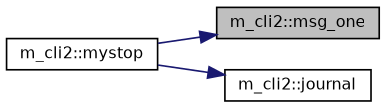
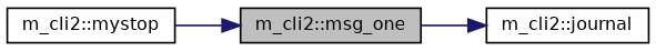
  digraph {
    rankdir=LR
    node [color=black fillcolor=white fontname=Helvetica fontsize=10 shape=record style=filled]
    edge [color=midnightblue fontname=Helvetica fontsize=10 labelfontname=Helvetica labelfontsize=10 style=solid]
    n1 [fillcolor=grey75 fontcolor=black height=0.2 label="m_cli2::msg_one" width=0.4]
    n2 [height=0.2 label="m_cli2::mystop" width=0.4]
    n3 [height=0.2 label="m_cli2::journal" width=0.4]
    n2 -> n1
-   n2 -> n3
+   n1 -> n3
  }
